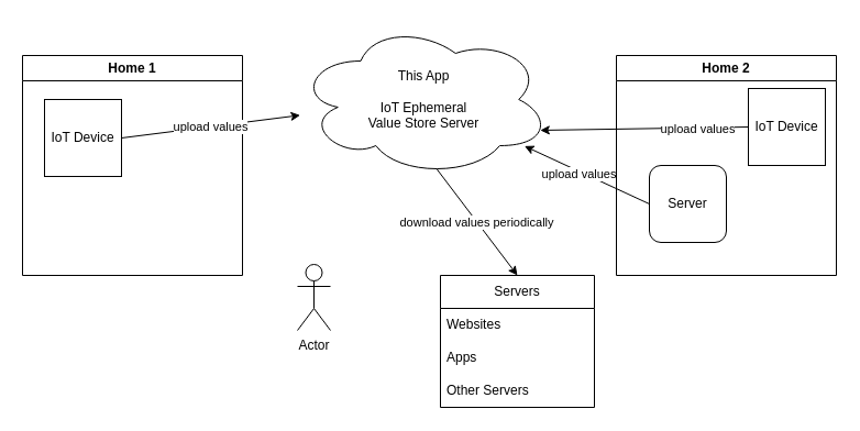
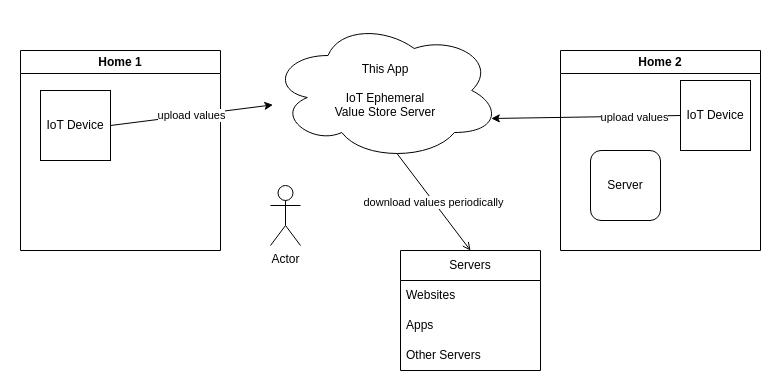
  <mxCell id="0" />
  <mxCell id="1" parent="0" />
  <mxCell id="2" value="Home 1" style="swimlane;whiteSpace=wrap;html=1;" vertex="1" parent="1"><mxGeometry x="20" y="50" width="200" height="200" as="geometry" /></mxCell>
  <mxCell id="3" value="IoT Device" style="whiteSpace=wrap;html=1;aspect=fixed;" vertex="1" parent="2"><mxGeometry x="20" y="40" width="70" height="70" as="geometry" /></mxCell>
  <mxCell id="4" value="Home 2" style="swimlane;whiteSpace=wrap;html=1;" vertex="1" parent="1"><mxGeometry x="560" y="50" width="200" height="200" as="geometry" /></mxCell>
  <mxCell id="5" value="IoT Device" style="whiteSpace=wrap;html=1;aspect=fixed;" vertex="1" parent="4"><mxGeometry x="120" y="30" width="70" height="70" as="geometry" /></mxCell>
  <mxCell id="6" value="Server" style="whiteSpace=wrap;html=1;aspect=fixed;rounded=1;" vertex="1" parent="4"><mxGeometry x="30" y="100" width="70" height="70" as="geometry" /></mxCell>
- <mxCell id="7" value="download values periodically" style="rounded=0;orthogonalLoop=1;jettySize=auto;html=1;exitX=0.55;exitY=0.95;exitDx=0;exitDy=0;exitPerimeter=0;entryX=0.5;entryY=0;entryDx=0;entryDy=0;" edge="1" parent="1" source="8" target="15"><mxGeometry relative="1" as="geometry" /></mxCell>
+ <mxCell id="7" value="download values periodically" style="rounded=0;orthogonalLoop=1;jettySize=auto;html=1;exitX=0.55;exitY=0.95;exitDx=0;exitDy=0;exitPerimeter=0;entryX=0.5;entryY=0;entryDx=0;entryDy=0;endArrow=open;" edge="1" parent="1" source="8" target="15"><mxGeometry relative="1" as="geometry" /></mxCell>
  <mxCell id="8" value="This App&lt;br&gt;&lt;br&gt;IoT Ephemeral &lt;br&gt;Value Store Server" style="ellipse;shape=cloud;whiteSpace=wrap;html=1;" vertex="1" parent="1"><mxGeometry x="270" y="20" width="230" height="140" as="geometry" /></mxCell>
  <mxCell id="9" value="upload values" style="endArrow=classic;html=1;rounded=0;exitX=1;exitY=0.5;exitDx=0;exitDy=0;" edge="1" parent="1" source="3" target="8"><mxGeometry width="50" height="50" relative="1" as="geometry"><mxPoint x="150" y="150" as="sourcePoint" /><mxPoint x="200" y="100" as="targetPoint" /></mxGeometry></mxCell>
  <mxCell id="10" value="" style="endArrow=classic;html=1;rounded=0;exitX=0;exitY=0.5;exitDx=0;exitDy=0;entryX=0.96;entryY=0.7;entryDx=0;entryDy=0;entryPerimeter=0;" edge="1" parent="1" source="5" target="8"><mxGeometry width="50" height="50" relative="1" as="geometry"><mxPoint x="380" y="340" as="sourcePoint" /><mxPoint x="430" y="290" as="targetPoint" /></mxGeometry></mxCell>
  <mxCell id="11" value="upload values" style="edgeLabel;html=1;align=center;verticalAlign=middle;resizable=0;points=[];" vertex="1" connectable="0" parent="10"><mxGeometry x="-0.503" y="1" relative="1" as="geometry"><mxPoint as="offset" /></mxGeometry></mxCell>
- <mxCell id="12" value="" style="endArrow=classic;html=1;rounded=0;exitX=0;exitY=0.5;exitDx=0;exitDy=0;" edge="1" parent="1" source="6" target="8"><mxGeometry width="50" height="50" relative="1" as="geometry"><mxPoint x="380" y="340" as="sourcePoint" /><mxPoint x="430" y="290" as="targetPoint" /></mxGeometry></mxCell>
- <mxCell id="13" value="upload values" style="edgeLabel;html=1;align=center;verticalAlign=middle;resizable=0;points=[];" vertex="1" connectable="0" parent="12"><mxGeometry x="0.117" y="2" relative="1" as="geometry"><mxPoint as="offset" /></mxGeometry></mxCell>
- <mxCell id="14" value="Actor" style="shape=umlActor;verticalLabelPosition=bottom;verticalAlign=top;html=1;outlineConnect=0;" vertex="1" parent="1"><mxGeometry x="270" y="240" width="30" height="60" as="geometry" /></mxCell>
+ <mxCell id="14" value="Actor" style="shape=umlActor;verticalLabelPosition=bottom;verticalAlign=top;html=1;outlineConnect=0;" vertex="1" parent="1"><mxGeometry x="270" y="185" width="30" height="60" as="geometry" /></mxCell>
  <mxCell id="15" value="Servers" style="swimlane;fontStyle=0;childLayout=stackLayout;horizontal=1;startSize=30;horizontalStack=0;resizeParent=1;resizeParentMax=0;resizeLast=0;collapsible=1;marginBottom=0;whiteSpace=wrap;html=1;" vertex="1" parent="1"><mxGeometry x="400" y="250" width="140" height="120" as="geometry" /></mxCell>
  <mxCell id="16" value="Websites" style="text;strokeColor=none;fillColor=none;align=left;verticalAlign=middle;spacingLeft=4;spacingRight=4;overflow=hidden;points=[[0,0.5],[1,0.5]];portConstraint=eastwest;rotatable=0;whiteSpace=wrap;html=1;" vertex="1" parent="15"><mxGeometry y="30" width="140" height="30" as="geometry" /></mxCell>
  <mxCell id="17" value="Apps" style="text;strokeColor=none;fillColor=none;align=left;verticalAlign=middle;spacingLeft=4;spacingRight=4;overflow=hidden;points=[[0,0.5],[1,0.5]];portConstraint=eastwest;rotatable=0;whiteSpace=wrap;html=1;" vertex="1" parent="15"><mxGeometry y="60" width="140" height="30" as="geometry" /></mxCell>
  <mxCell id="18" value="Other Servers" style="text;strokeColor=none;fillColor=none;align=left;verticalAlign=middle;spacingLeft=4;spacingRight=4;overflow=hidden;points=[[0,0.5],[1,0.5]];portConstraint=eastwest;rotatable=0;whiteSpace=wrap;html=1;" vertex="1" parent="15"><mxGeometry y="90" width="140" height="30" as="geometry" /></mxCell>
